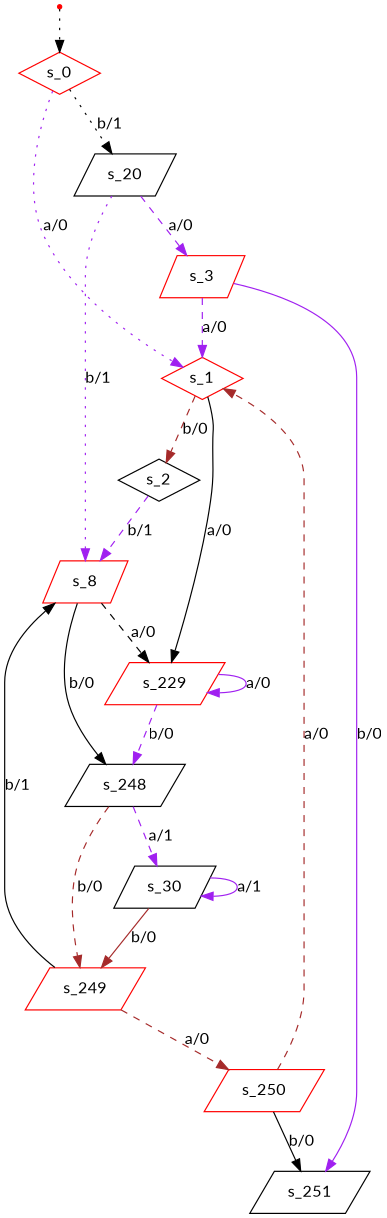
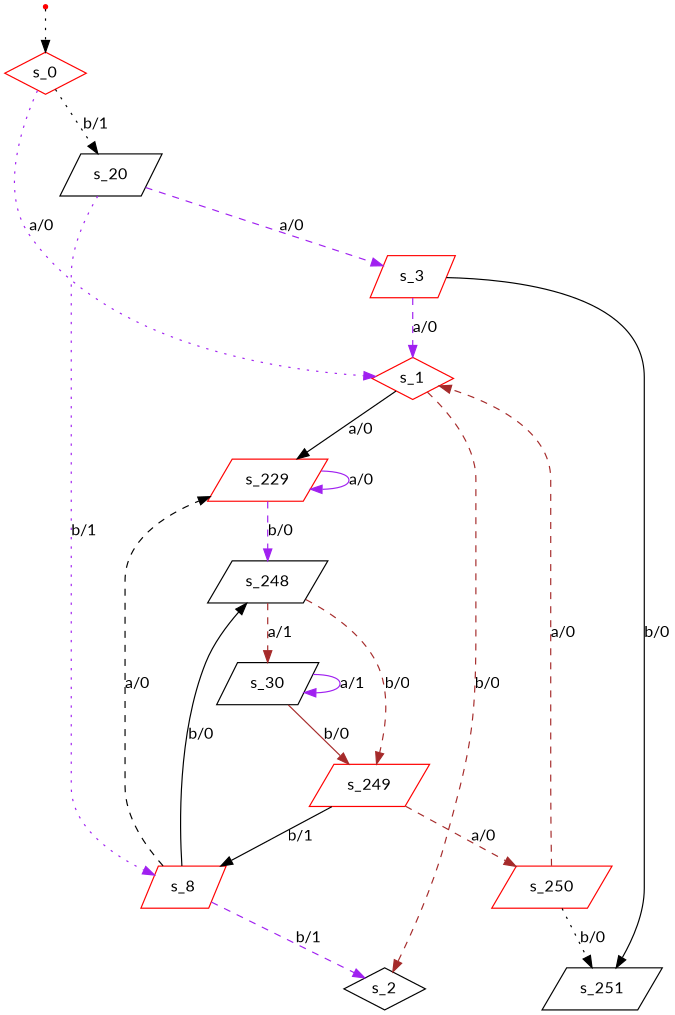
  digraph {
    fontname=Lato
    node [color=red fontname=Lato shape=parallelogram]
    edge [color=purple fontname=Lato style=dashed]
    s_0 [root=true shape=diamond]
    s_1 [shape=diamond]
    s_20 [color=black]
    s_2 [color=black shape=diamond]
    s_229
    s_3
    s_8
    s_248 [color=black]
    s_251 [color=black]
    s_249
    s_30 [color=black]
    s_250
    qi [shape=point]
    s_0 -> s_1 [label="a/0" style=dotted]
    s_0 -> s_20 [color=black label="b/1" style=dotted]
    s_1 -> s_2 [color=brown label="b/0"]
    s_1 -> s_229 [color=black label="a/0" style=solid]
    s_20 -> s_3 [label="a/0"]
    s_20 -> s_8 [label="b/1" style=dotted]
-   s_2 -> s_8 [label="b/1"]
+   s_8 -> s_2 [label="b/1"]
    s_229 -> s_229 [label="a/0" style=solid]
    s_229 -> s_248 [label="b/0"]
    s_3 -> s_1 [label="a/0"]
-   s_3 -> s_251 [label="b/0" style=solid]
+   s_3 -> s_251 [color=black label="b/0" style=solid]
    s_8 -> s_229 [color=black label="a/0"]
    s_8 -> s_248 [color=black label="b/0" style=solid]
    s_248 -> s_249 [color=brown label="b/0"]
-   s_248 -> s_30 [label="a/1"]
+   s_248 -> s_30 [color=brown label="a/1"]
    s_249 -> s_8 [color=black label="b/1" style=solid]
    s_249 -> s_250 [color=brown label="a/0"]
    s_30 -> s_249 [color=brown label="b/0" style=solid]
    s_30 -> s_30 [label="a/1" style=solid]
    s_250 -> s_1 [color=brown label="a/0"]
-   s_250 -> s_251 [color=black label="b/0" style=solid]
+   s_250 -> s_251 [color=black label="b/0" style=dotted]
    qi -> s_0 [color=black style=dotted]
  }
